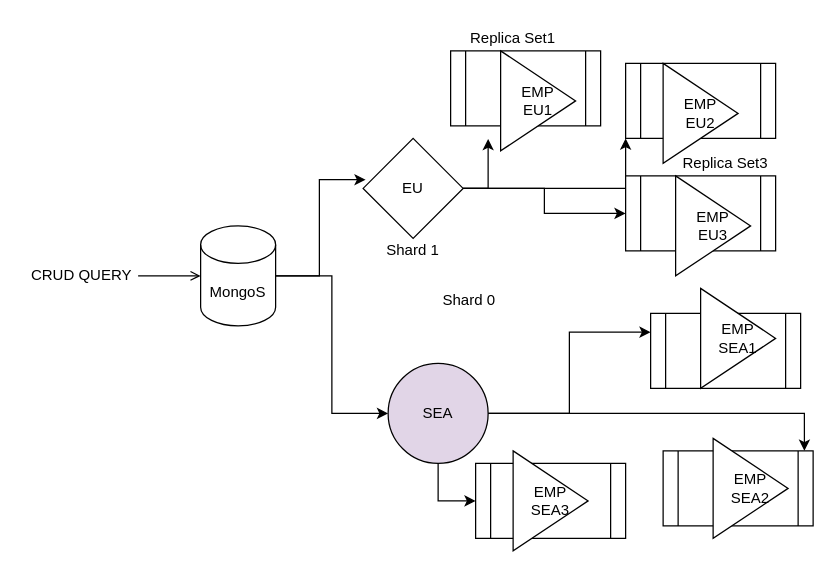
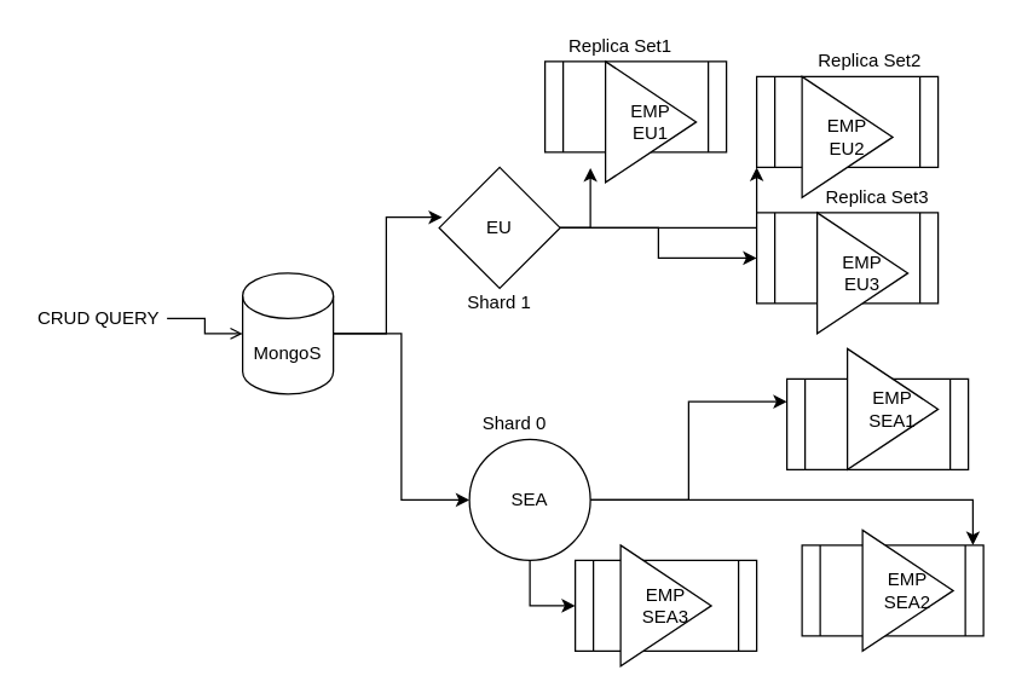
  <mxCell id="0" />
  <mxCell id="1" parent="0" />
  <mxCell id="2" style="edgeStyle=orthogonalEdgeStyle;rounded=0;orthogonalLoop=1;jettySize=auto;html=1;" parent="1" source="5" target="11" edge="1"><mxGeometry relative="1" as="geometry" /></mxCell>
  <mxCell id="3" style="edgeStyle=orthogonalEdgeStyle;rounded=0;orthogonalLoop=1;jettySize=auto;html=1;" parent="1" source="5" edge="1"><mxGeometry relative="1" as="geometry"><mxPoint x="390" y="110" as="targetPoint" /></mxGeometry></mxCell>
  <mxCell id="4" style="edgeStyle=orthogonalEdgeStyle;rounded=0;orthogonalLoop=1;jettySize=auto;html=1;entryX=0;entryY=1;entryDx=0;entryDy=0;" parent="1" source="5" target="10" edge="1"><mxGeometry relative="1" as="geometry" /></mxCell>
  <mxCell id="5" value="EU" style="rhombus;whiteSpace=wrap;html=1;aspect=fixed;" parent="1" vertex="1"><mxGeometry x="290" y="110" width="80" height="80" as="geometry" /></mxCell>
  <mxCell id="6" style="edgeStyle=orthogonalEdgeStyle;rounded=0;orthogonalLoop=1;jettySize=auto;html=1;entryX=0;entryY=0.5;entryDx=0;entryDy=0;" parent="1" source="9" target="15" edge="1"><mxGeometry relative="1" as="geometry" /></mxCell>
  <mxCell id="7" style="edgeStyle=orthogonalEdgeStyle;rounded=0;orthogonalLoop=1;jettySize=auto;html=1;entryX=0;entryY=0.25;entryDx=0;entryDy=0;" parent="1" source="9" target="13" edge="1"><mxGeometry relative="1" as="geometry"><Array as="points"><mxPoint x="455" y="330" /><mxPoint x="455" y="265" /></Array></mxGeometry></mxCell>
  <mxCell id="8" style="edgeStyle=orthogonalEdgeStyle;rounded=0;orthogonalLoop=1;jettySize=auto;html=1;entryX=0.942;entryY=0;entryDx=0;entryDy=0;entryPerimeter=0;" parent="1" source="9" target="14" edge="1"><mxGeometry relative="1" as="geometry" /></mxCell>
- <mxCell id="9" value="SEA" style="ellipse;whiteSpace=wrap;html=1;aspect=fixed;fillColor=#e1d5e7;" parent="1" vertex="1"><mxGeometry x="310" y="290" width="80" height="80" as="geometry" /></mxCell>
+ <mxCell id="9" value="SEA" style="ellipse;whiteSpace=wrap;html=1;aspect=fixed;" parent="1" vertex="1"><mxGeometry x="310" y="290" width="80" height="80" as="geometry" /></mxCell>
  <mxCell id="10" value="" style="shape=process;whiteSpace=wrap;html=1;backgroundOutline=1;" parent="1" vertex="1"><mxGeometry x="500" y="50" width="120" height="60" as="geometry" /></mxCell>
  <mxCell id="11" value="" style="shape=process;whiteSpace=wrap;html=1;backgroundOutline=1;" parent="1" vertex="1"><mxGeometry x="500" y="140" width="120" height="60" as="geometry" /></mxCell>
  <mxCell id="12" value="" style="shape=process;whiteSpace=wrap;html=1;backgroundOutline=1;" parent="1" vertex="1"><mxGeometry x="360" y="40" width="120" height="60" as="geometry" /></mxCell>
  <mxCell id="13" value="" style="shape=process;whiteSpace=wrap;html=1;backgroundOutline=1;" parent="1" vertex="1"><mxGeometry x="520" y="250" width="120" height="60" as="geometry" /></mxCell>
  <mxCell id="14" value="" style="shape=process;whiteSpace=wrap;html=1;backgroundOutline=1;" parent="1" vertex="1"><mxGeometry x="530" y="360" width="120" height="60" as="geometry" /></mxCell>
  <mxCell id="15" value="" style="shape=process;whiteSpace=wrap;html=1;backgroundOutline=1;" parent="1" vertex="1"><mxGeometry x="380" y="370" width="120" height="60" as="geometry" /></mxCell>
  <mxCell id="16" value="EMP&lt;br&gt;EU1" style="triangle;whiteSpace=wrap;html=1;" parent="1" vertex="1"><mxGeometry x="400" y="40" width="60" height="80" as="geometry" /></mxCell>
  <mxCell id="17" value="&lt;span&gt;EMP&lt;/span&gt;&lt;br&gt;&lt;span&gt;EU2&lt;/span&gt;" style="triangle;whiteSpace=wrap;html=1;" parent="1" vertex="1"><mxGeometry x="530" y="50" width="60" height="80" as="geometry" /></mxCell>
  <mxCell id="18" value="&lt;span&gt;EMP&lt;/span&gt;&lt;br&gt;&lt;span&gt;EU3&lt;/span&gt;" style="triangle;whiteSpace=wrap;html=1;" parent="1" vertex="1"><mxGeometry x="540" y="140" width="60" height="80" as="geometry" /></mxCell>
  <mxCell id="19" value="EMP&lt;br&gt;&lt;span&gt;SEA1&lt;/span&gt;" style="triangle;whiteSpace=wrap;html=1;" parent="1" vertex="1"><mxGeometry x="560" y="230" width="60" height="80" as="geometry" /></mxCell>
  <mxCell id="20" value="&lt;span&gt;EMP&lt;/span&gt;&lt;br&gt;&lt;span&gt;SEA2&lt;/span&gt;" style="triangle;whiteSpace=wrap;html=1;" parent="1" vertex="1"><mxGeometry x="570" y="350" width="60" height="80" as="geometry" /></mxCell>
  <mxCell id="21" value="&lt;span&gt;EMP&lt;/span&gt;&lt;br&gt;&lt;span&gt;SEA3&lt;/span&gt;" style="triangle;whiteSpace=wrap;html=1;" parent="1" vertex="1"><mxGeometry x="410" y="360" width="60" height="80" as="geometry" /></mxCell>
  <mxCell id="22" style="edgeStyle=orthogonalEdgeStyle;rounded=0;orthogonalLoop=1;jettySize=auto;html=1;entryX=0.025;entryY=0.413;entryDx=0;entryDy=0;entryPerimeter=0;" parent="1" source="24" target="5" edge="1"><mxGeometry relative="1" as="geometry" /></mxCell>
  <mxCell id="23" style="edgeStyle=orthogonalEdgeStyle;rounded=0;orthogonalLoop=1;jettySize=auto;html=1;entryX=0;entryY=0.5;entryDx=0;entryDy=0;" parent="1" source="24" target="9" edge="1"><mxGeometry relative="1" as="geometry" /></mxCell>
  <mxCell id="24" value="MongoS" style="shape=cylinder3;whiteSpace=wrap;html=1;boundedLbl=1;backgroundOutline=1;size=15;" parent="1" vertex="1"><mxGeometry x="160" y="180" width="60" height="80" as="geometry" /></mxCell>
  <mxCell id="25" value="Replica Set1" style="text;html=1;strokeColor=none;fillColor=none;align=center;verticalAlign=middle;whiteSpace=wrap;rounded=0;" parent="1" vertex="1"><mxGeometry x="320" width="180" height="20" as="geometry" y="20" /></mxCell>
+ <mxCell id="26" value="Replica Set2" style="text;html=1;strokeColor=none;fillColor=none;align=center;verticalAlign=middle;whiteSpace=wrap;rounded=0;" parent="1" vertex="1"><mxGeometry x="530" y="30" width="90" height="20" as="geometry" /></mxCell>
  <mxCell id="27" value="Replica Set3" style="text;html=1;strokeColor=none;fillColor=none;align=center;verticalAlign=middle;whiteSpace=wrap;rounded=0;" parent="1" vertex="1"><mxGeometry x="530" y="120" width="100" height="20" as="geometry" /></mxCell>
  <mxCell id="28" value="Shard 1" style="text;html=1;strokeColor=none;fillColor=none;align=center;verticalAlign=middle;whiteSpace=wrap;rounded=0;" parent="1" vertex="1"><mxGeometry x="285" y="190" width="90" height="20" as="geometry" /></mxCell>
- <mxCell id="29" value="Shard 0" style="text;html=1;strokeColor=none;fillColor=none;align=center;verticalAlign=middle;whiteSpace=wrap;rounded=0;" parent="1" vertex="1"><mxGeometry x="345" y="230" width="60" height="20" as="geometry" /></mxCell>
+ <mxCell id="29" value="Shard 0" style="text;html=1;strokeColor=none;fillColor=none;align=center;verticalAlign=middle;whiteSpace=wrap;rounded=0;" parent="1" vertex="1"><mxGeometry x="310" y="270" width="60" height="20" as="geometry" /></mxCell>
  <mxCell id="30" style="edgeStyle=orthogonalEdgeStyle;rounded=0;orthogonalLoop=1;jettySize=auto;html=1;entryX=0;entryY=0.5;entryDx=0;entryDy=0;entryPerimeter=0;endArrow=open;" parent="1" source="31" target="24" edge="1"><mxGeometry relative="1" as="geometry" /></mxCell>
- <mxCell id="31" value="CRUD QUERY" style="text;html=1;strokeColor=none;fillColor=none;align=center;verticalAlign=middle;whiteSpace=wrap;rounded=0;" parent="1" vertex="1"><mxGeometry y="210" width="90" height="20" as="geometry" x="20" /></mxCell>
+ <mxCell id="31" value="CRUD QUERY" style="text;html=1;strokeColor=none;fillColor=none;align=center;verticalAlign=middle;whiteSpace=wrap;rounded=0;" parent="1" vertex="1"><mxGeometry x="20" y="200" width="90" height="20" as="geometry" /></mxCell>
